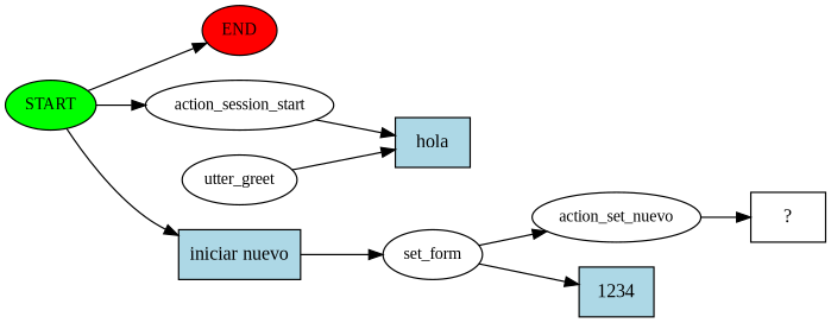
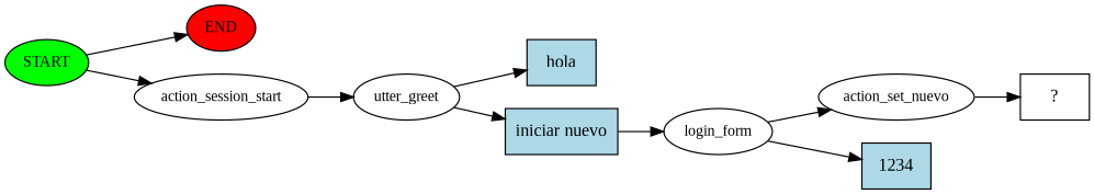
  digraph {
    fontname="Liberation Serif"
    rankdir=LR
    node [fontname="Liberation Serif" fontsize=12]
    edge [fontname="Liberation Serif"]
    n1 [fillcolor=green label=START style=filled]
    n2 [fillcolor=red label=END style=filled]
    n3 [label=action_session_start]
    n4 [fillcolor=lightblue label=hola shape=rect style=filled fontsize=""]
    n5 [label=utter_greet]
    n6 [fillcolor=lightblue label="iniciar nuevo" shape=rect style=filled fontsize=""]
-   n7 [label=set_form]
+   n7 [label=login_form]
    n8 [label=action_set_nuevo]
    n9 [fillcolor=lightblue label=1234 shape=rect style=filled fontsize=""]
    n10 [label="  ?  " shape=rect fontsize=""]
    n1 -> n2
    n1 -> n3
-   n3 -> n4
+   n3 -> n5
    n5 -> n4
-   n1 -> n6
+   n5 -> n6
    n6 -> n7
    n7 -> n8
    n7 -> n9
    n8 -> n10
  }
